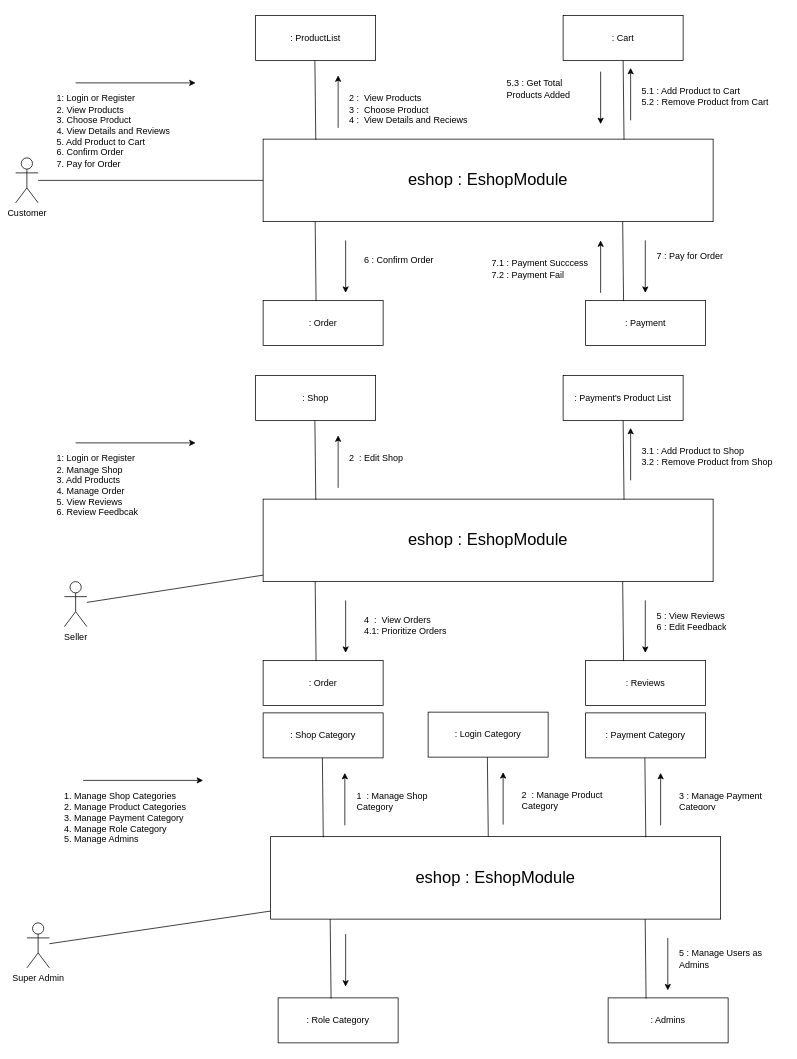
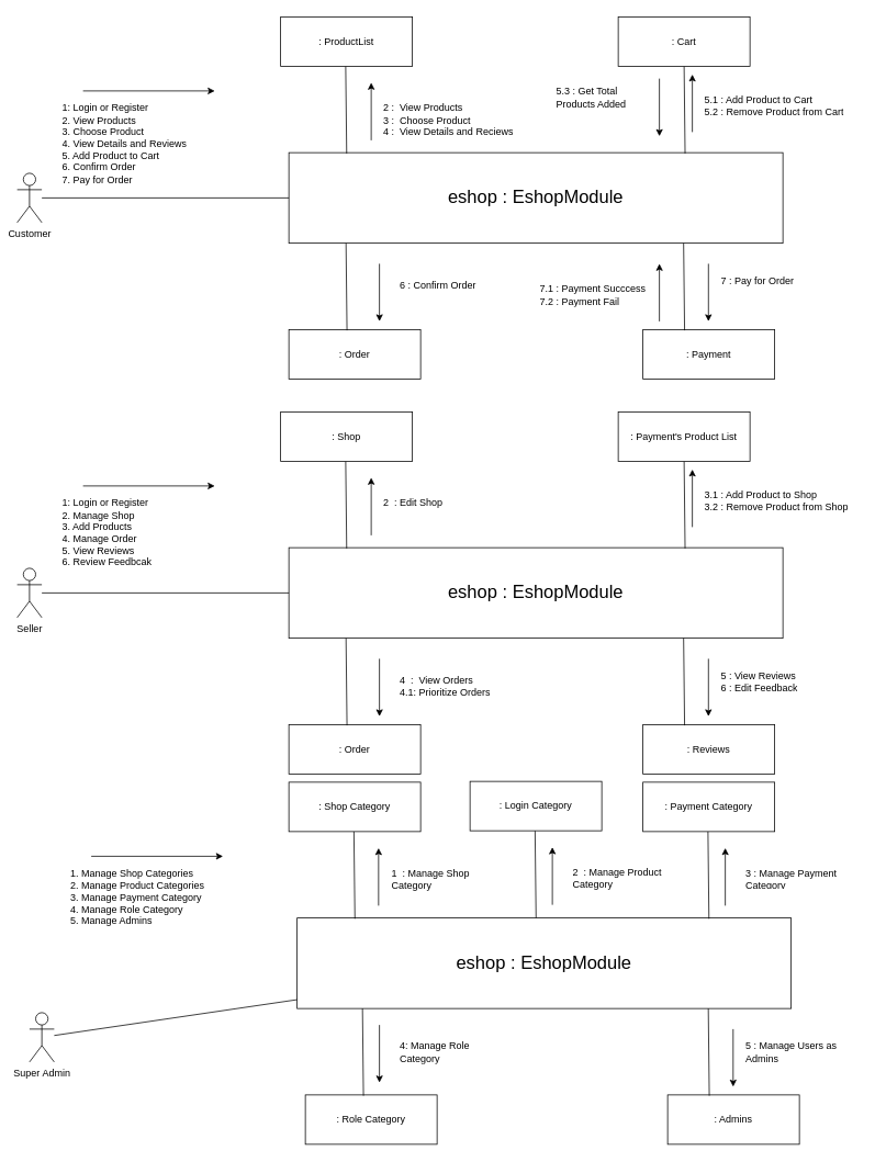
  <mxCell id="0" />
  <mxCell id="1" parent="0" />
  <mxCell id="2" value="Customer" style="shape=umlActor;verticalLabelPosition=bottom;verticalAlign=top;html=1;outlineConnect=0;" vertex="1" parent="1"><mxGeometry x="20" y="210" width="30" height="60" as="geometry" /></mxCell>
  <mxCell id="3" value="&lt;font style=&quot;font-size: 22px;&quot;&gt;eshop : EshopModule&lt;/font&gt;" style="rounded=0;whiteSpace=wrap;html=1;" vertex="1" parent="1"><mxGeometry x="350" y="185" width="600" height="110" as="geometry" /></mxCell>
  <mxCell id="4" value="" style="endArrow=none;html=1;rounded=0;" edge="1" parent="1" source="2" target="3"><mxGeometry width="50" height="50" relative="1" as="geometry"><mxPoint x="430" y="210" as="sourcePoint" /><mxPoint x="480" y="160" as="targetPoint" /></mxGeometry></mxCell>
  <mxCell id="5" value="&lt;div&gt;&lt;br&gt;&lt;/div&gt;&lt;div&gt;1: Login or Register&lt;/div&gt;&lt;div&gt;2. View Products&lt;/div&gt;&lt;div&gt;3. Choose Product&lt;/div&gt;&lt;div&gt;4. View Details and Reviews&lt;/div&gt;&lt;div&gt;5. Add Product to Cart&lt;/div&gt;&lt;div&gt;6. Confirm Order&lt;/div&gt;&lt;div&gt;7. Pay for Order&lt;br&gt;&lt;/div&gt;" style="text;html=1;strokeColor=none;fillColor=none;spacing=5;spacingTop=-20;whiteSpace=wrap;overflow=hidden;rounded=0;" vertex="1" parent="1"><mxGeometry x="70" y="120" width="190" height="120" as="geometry" /></mxCell>
  <mxCell id="6" value="" style="endArrow=classic;html=1;rounded=0;" edge="1" parent="1"><mxGeometry width="50" height="50" relative="1" as="geometry"><mxPoint x="100" y="110" as="sourcePoint" /><mxPoint x="260" y="110" as="targetPoint" /></mxGeometry></mxCell>
  <mxCell id="7" value="" style="endArrow=none;html=1;rounded=0;exitX=0.117;exitY=0.009;exitDx=0;exitDy=0;exitPerimeter=0;" edge="1" parent="1" source="3"><mxGeometry width="50" height="50" relative="1" as="geometry"><mxPoint x="420" y="180" as="sourcePoint" /><mxPoint x="419" y="80" as="targetPoint" /></mxGeometry></mxCell>
  <mxCell id="8" value=": ProductList" style="rounded=0;whiteSpace=wrap;html=1;" vertex="1" parent="1"><mxGeometry x="340" y="20" width="160" height="60" as="geometry" /></mxCell>
  <mxCell id="9" value="" style="endArrow=classic;html=1;rounded=0;" edge="1" parent="1"><mxGeometry width="50" height="50" relative="1" as="geometry"><mxPoint x="450" y="170" as="sourcePoint" /><mxPoint x="450" y="100" as="targetPoint" /></mxGeometry></mxCell>
  <mxCell id="10" value="&lt;div&gt;&lt;br&gt;&lt;/div&gt;2 :&amp;nbsp; View Products&lt;div&gt;3 :&amp;nbsp; Choose Product&lt;/div&gt;&lt;div&gt;4 :&amp;nbsp; View Details and Reciews&lt;/div&gt;" style="text;html=1;strokeColor=none;fillColor=none;spacing=5;spacingTop=-20;whiteSpace=wrap;overflow=hidden;rounded=0;" vertex="1" parent="1"><mxGeometry x="460" y="120" width="170" height="60" as="geometry" /></mxCell>
  <mxCell id="11" value="" style="endArrow=none;html=1;rounded=0;exitX=0.117;exitY=0.009;exitDx=0;exitDy=0;exitPerimeter=0;" edge="1" parent="1"><mxGeometry width="50" height="50" relative="1" as="geometry"><mxPoint x="831.2" y="185.99" as="sourcePoint" /><mxPoint x="830" y="80" as="targetPoint" /></mxGeometry></mxCell>
  <mxCell id="12" value=": Cart" style="rounded=0;whiteSpace=wrap;html=1;" vertex="1" parent="1"><mxGeometry x="750" y="20" width="160" height="60" as="geometry" /></mxCell>
  <mxCell id="13" value="" style="endArrow=classic;html=1;rounded=0;" edge="1" parent="1"><mxGeometry width="50" height="50" relative="1" as="geometry"><mxPoint x="840" y="160" as="sourcePoint" /><mxPoint x="840" y="90" as="targetPoint" /></mxGeometry></mxCell>
  <mxCell id="14" value="&lt;div&gt;&lt;br&gt;&lt;/div&gt;&lt;div&gt;5.1 : Add Product to Cart&lt;/div&gt;&lt;div&gt;5.2 : Remove Product from Cart&lt;/div&gt;" style="text;html=1;strokeColor=none;fillColor=none;spacing=5;spacingTop=-20;whiteSpace=wrap;overflow=hidden;rounded=0;" vertex="1" parent="1"><mxGeometry x="850" y="110" width="190" height="40" as="geometry" /></mxCell>
  <mxCell id="15" value=": Order" style="rounded=0;whiteSpace=wrap;html=1;" vertex="1" parent="1"><mxGeometry x="350" y="400" width="160" height="60" as="geometry" /></mxCell>
  <mxCell id="16" value="" style="endArrow=none;html=1;rounded=0;exitX=0.117;exitY=0.009;exitDx=0;exitDy=0;exitPerimeter=0;" edge="1" parent="1"><mxGeometry width="50" height="50" relative="1" as="geometry"><mxPoint x="420.6" y="400.99" as="sourcePoint" /><mxPoint x="419.4" y="295" as="targetPoint" /></mxGeometry></mxCell>
  <mxCell id="17" value="" style="endArrow=classic;html=1;rounded=0;" edge="1" parent="1"><mxGeometry width="50" height="50" relative="1" as="geometry"><mxPoint x="460" y="320" as="sourcePoint" /><mxPoint x="460" y="390" as="targetPoint" /></mxGeometry></mxCell>
  <mxCell id="18" value="&lt;div&gt;&lt;br&gt;&lt;/div&gt;&lt;div&gt;6 : Confirm Order&lt;/div&gt;" style="text;html=1;strokeColor=none;fillColor=none;spacing=5;spacingTop=-20;whiteSpace=wrap;overflow=hidden;rounded=0;" vertex="1" parent="1"><mxGeometry x="480" y="335" width="120" height="40" as="geometry" /></mxCell>
  <mxCell id="19" value=": Payment" style="rounded=0;whiteSpace=wrap;html=1;" vertex="1" parent="1"><mxGeometry x="780" y="400" width="160" height="60" as="geometry" /></mxCell>
  <mxCell id="20" value="" style="endArrow=none;html=1;rounded=0;exitX=0.117;exitY=0.009;exitDx=0;exitDy=0;exitPerimeter=0;" edge="1" parent="1"><mxGeometry width="50" height="50" relative="1" as="geometry"><mxPoint x="830.6" y="400.99" as="sourcePoint" /><mxPoint x="829.4" y="295" as="targetPoint" /></mxGeometry></mxCell>
  <mxCell id="21" value="" style="endArrow=classic;html=1;rounded=0;" edge="1" parent="1"><mxGeometry width="50" height="50" relative="1" as="geometry"><mxPoint x="859.57" y="320" as="sourcePoint" /><mxPoint x="859.57" y="390" as="targetPoint" /></mxGeometry></mxCell>
  <mxCell id="22" value="&lt;div&gt;&lt;br&gt;&lt;/div&gt;&lt;div&gt;7 : Pay for Order&lt;/div&gt;" style="text;html=1;strokeColor=none;fillColor=none;spacing=5;spacingTop=-20;whiteSpace=wrap;overflow=hidden;rounded=0;" vertex="1" parent="1"><mxGeometry x="870" y="330" width="120" height="40" as="geometry" /></mxCell>
  <mxCell id="23" value="" style="endArrow=classic;html=1;rounded=0;" edge="1" parent="1"><mxGeometry width="50" height="50" relative="1" as="geometry"><mxPoint x="800" y="390" as="sourcePoint" /><mxPoint x="800" y="320" as="targetPoint" /></mxGeometry></mxCell>
  <mxCell id="24" value="&lt;div&gt;&lt;br&gt;&lt;/div&gt;&lt;div&gt;7.1 : Payment Succcess&lt;/div&gt;&lt;div&gt;7.2 : Payment Fail&lt;br&gt;&lt;/div&gt;" style="text;html=1;strokeColor=none;fillColor=none;spacing=5;spacingTop=-20;whiteSpace=wrap;overflow=hidden;rounded=0;" vertex="1" parent="1"><mxGeometry x="650" y="340" width="140" height="40" as="geometry" /></mxCell>
  <mxCell id="25" value="" style="endArrow=classic;html=1;rounded=0;" edge="1" parent="1"><mxGeometry width="50" height="50" relative="1" as="geometry"><mxPoint x="800" y="95" as="sourcePoint" /><mxPoint x="800" y="165" as="targetPoint" /></mxGeometry></mxCell>
  <mxCell id="26" value="&lt;div&gt;&lt;br&gt;&lt;/div&gt;&lt;div&gt;5.3 : Get Total Products Added&lt;br&gt;&lt;/div&gt;" style="text;html=1;strokeColor=none;fillColor=none;spacing=5;spacingTop=-20;whiteSpace=wrap;overflow=hidden;rounded=0;" vertex="1" parent="1"><mxGeometry x="670" y="100" width="120" height="40" as="geometry" /></mxCell>
- <mxCell id="27" value="Seller" style="shape=umlActor;verticalLabelPosition=bottom;verticalAlign=top;html=1;outlineConnect=0;" vertex="1" parent="1"><mxGeometry x="85" y="775" width="30" height="60" as="geometry" /></mxCell>
+ <mxCell id="27" value="Seller" style="shape=umlActor;verticalLabelPosition=bottom;verticalAlign=top;html=1;outlineConnect=0;" vertex="1" parent="1"><mxGeometry x="20" y="690" width="30" height="60" as="geometry" /></mxCell>
  <mxCell id="28" value="&lt;font style=&quot;font-size: 22px;&quot;&gt;eshop : EshopModule&lt;/font&gt;" style="rounded=0;whiteSpace=wrap;html=1;" vertex="1" parent="1"><mxGeometry x="350" y="665" width="600" height="110" as="geometry" /></mxCell>
  <mxCell id="29" value="" style="endArrow=none;html=1;rounded=0;" edge="1" parent="1" source="27" target="28"><mxGeometry width="50" height="50" relative="1" as="geometry"><mxPoint x="430" y="690" as="sourcePoint" /><mxPoint x="480" y="640" as="targetPoint" /></mxGeometry></mxCell>
  <mxCell id="30" value="&lt;div&gt;&lt;br&gt;&lt;/div&gt;&lt;div&gt;1: Login or Register&lt;/div&gt;&lt;div&gt;2.&amp;nbsp;Manage Shop&lt;br&gt;&lt;/div&gt;&lt;div&gt;3. Add Products&lt;br&gt;&lt;/div&gt;&lt;div&gt;4. Manage Order&lt;/div&gt;&lt;div&gt;5. View Reviews&lt;br&gt;&lt;/div&gt;&lt;div&gt;6. Review Feedbcak&lt;br&gt;&lt;/div&gt;&lt;div&gt;&lt;br&gt;&lt;/div&gt;" style="text;html=1;strokeColor=none;fillColor=none;spacing=5;spacingTop=-20;whiteSpace=wrap;overflow=hidden;rounded=0;" vertex="1" parent="1"><mxGeometry x="70" y="600" width="190" height="120" as="geometry" /></mxCell>
  <mxCell id="31" value="" style="endArrow=classic;html=1;rounded=0;" edge="1" parent="1"><mxGeometry width="50" height="50" relative="1" as="geometry"><mxPoint x="100" y="590" as="sourcePoint" /><mxPoint x="260" y="590" as="targetPoint" /></mxGeometry></mxCell>
  <mxCell id="32" value="" style="endArrow=none;html=1;rounded=0;exitX=0.117;exitY=0.009;exitDx=0;exitDy=0;exitPerimeter=0;" edge="1" parent="1" source="28"><mxGeometry width="50" height="50" relative="1" as="geometry"><mxPoint x="420" y="660" as="sourcePoint" /><mxPoint x="419" y="560" as="targetPoint" /></mxGeometry></mxCell>
  <mxCell id="33" value=": Shop" style="rounded=0;whiteSpace=wrap;html=1;" vertex="1" parent="1"><mxGeometry x="340" y="500" width="160" height="60" as="geometry" /></mxCell>
  <mxCell id="34" value="" style="endArrow=classic;html=1;rounded=0;" edge="1" parent="1"><mxGeometry width="50" height="50" relative="1" as="geometry"><mxPoint x="450" y="650" as="sourcePoint" /><mxPoint x="450" y="580" as="targetPoint" /></mxGeometry></mxCell>
  <mxCell id="35" value="&lt;div&gt;&lt;br&gt;&lt;/div&gt;2&amp;nbsp; : Edit Shop&amp;nbsp; " style="text;html=1;strokeColor=none;fillColor=none;spacing=5;spacingTop=-20;whiteSpace=wrap;overflow=hidden;rounded=0;" vertex="1" parent="1"><mxGeometry x="460" y="600" width="90" height="20" as="geometry" /></mxCell>
  <mxCell id="36" value="" style="endArrow=none;html=1;rounded=0;exitX=0.117;exitY=0.009;exitDx=0;exitDy=0;exitPerimeter=0;" edge="1" parent="1"><mxGeometry width="50" height="50" relative="1" as="geometry"><mxPoint x="831.2" y="665.99" as="sourcePoint" /><mxPoint x="830" y="560" as="targetPoint" /></mxGeometry></mxCell>
  <mxCell id="37" value=": Payment's Product List" style="rounded=0;whiteSpace=wrap;html=1;" vertex="1" parent="1"><mxGeometry x="750" y="500" width="160" height="60" as="geometry" /></mxCell>
  <mxCell id="38" value="" style="endArrow=classic;html=1;rounded=0;" edge="1" parent="1"><mxGeometry width="50" height="50" relative="1" as="geometry"><mxPoint x="840" y="640" as="sourcePoint" /><mxPoint x="840" y="570" as="targetPoint" /></mxGeometry></mxCell>
  <mxCell id="39" value="&lt;div&gt;&lt;br&gt;&lt;/div&gt;&lt;div&gt;3.1 : Add Product to Shop&lt;/div&gt;&lt;div&gt;3.2 : Remove Product from Shop&lt;/div&gt;" style="text;html=1;strokeColor=none;fillColor=none;spacing=5;spacingTop=-20;whiteSpace=wrap;overflow=hidden;rounded=0;" vertex="1" parent="1"><mxGeometry x="850" y="590" width="190" height="40" as="geometry" /></mxCell>
  <mxCell id="40" value=": Order" style="rounded=0;whiteSpace=wrap;html=1;" vertex="1" parent="1"><mxGeometry x="350" y="880" width="160" height="60" as="geometry" /></mxCell>
  <mxCell id="41" value="" style="endArrow=none;html=1;rounded=0;exitX=0.117;exitY=0.009;exitDx=0;exitDy=0;exitPerimeter=0;" edge="1" parent="1"><mxGeometry width="50" height="50" relative="1" as="geometry"><mxPoint x="420.6" y="880.99" as="sourcePoint" /><mxPoint x="419.4" y="775" as="targetPoint" /></mxGeometry></mxCell>
  <mxCell id="42" value="" style="endArrow=classic;html=1;rounded=0;" edge="1" parent="1"><mxGeometry width="50" height="50" relative="1" as="geometry"><mxPoint x="460" y="800" as="sourcePoint" /><mxPoint x="460" y="870" as="targetPoint" /></mxGeometry></mxCell>
  <mxCell id="43" value="&lt;div&gt;&lt;br&gt;&lt;/div&gt;&lt;div&gt;4&amp;nbsp; :&amp;nbsp; View Orders&lt;/div&gt;&lt;div&gt;4.1: Prioritize Orders&lt;br&gt;&lt;/div&gt;" style="text;html=1;strokeColor=none;fillColor=none;spacing=5;spacingTop=-20;whiteSpace=wrap;overflow=hidden;rounded=0;" vertex="1" parent="1"><mxGeometry x="480" y="815" width="120" height="40" as="geometry" /></mxCell>
  <mxCell id="44" value=": Reviews" style="rounded=0;whiteSpace=wrap;html=1;" vertex="1" parent="1"><mxGeometry x="780" y="880" width="160" height="60" as="geometry" /></mxCell>
  <mxCell id="45" value="" style="endArrow=none;html=1;rounded=0;exitX=0.117;exitY=0.009;exitDx=0;exitDy=0;exitPerimeter=0;" edge="1" parent="1"><mxGeometry width="50" height="50" relative="1" as="geometry"><mxPoint x="830.6" y="880.99" as="sourcePoint" /><mxPoint x="829.4" y="775" as="targetPoint" /></mxGeometry></mxCell>
  <mxCell id="46" value="" style="endArrow=classic;html=1;rounded=0;" edge="1" parent="1"><mxGeometry width="50" height="50" relative="1" as="geometry"><mxPoint x="859.57" y="800" as="sourcePoint" /><mxPoint x="859.57" y="870" as="targetPoint" /></mxGeometry></mxCell>
  <mxCell id="47" value="&lt;div&gt;&lt;br&gt;&lt;/div&gt;&lt;div&gt;5 : View Reviews&lt;/div&gt;&lt;div&gt;6 : Edit Feedback &lt;br&gt;&lt;/div&gt;" style="text;html=1;strokeColor=none;fillColor=none;spacing=5;spacingTop=-20;whiteSpace=wrap;overflow=hidden;rounded=0;" vertex="1" parent="1"><mxGeometry x="870" y="810" width="120" height="40" as="geometry" /></mxCell>
  <mxCell id="48" value="Super Admin" style="shape=umlActor;verticalLabelPosition=bottom;verticalAlign=top;html=1;outlineConnect=0;" vertex="1" parent="1"><mxGeometry x="35" y="1230" width="30" height="60" as="geometry" /></mxCell>
  <mxCell id="49" value="&lt;font style=&quot;font-size: 22px;&quot;&gt;eshop : EshopModule&lt;/font&gt;" style="rounded=0;whiteSpace=wrap;html=1;" vertex="1" parent="1"><mxGeometry x="360" y="1115" width="600" height="110" as="geometry" /></mxCell>
  <mxCell id="50" value="" style="endArrow=none;html=1;rounded=0;" edge="1" parent="1" source="48" target="49"><mxGeometry width="50" height="50" relative="1" as="geometry"><mxPoint x="440" y="1140" as="sourcePoint" /><mxPoint x="490" y="1090" as="targetPoint" /></mxGeometry></mxCell>
  <mxCell id="51" value="&lt;div&gt;&lt;br&gt;&lt;/div&gt;1.&amp;nbsp;Manage Shop Categories&lt;br&gt;&lt;div&gt;2. Manage Product Categories&lt;/div&gt;&lt;div&gt;3. Manage Payment Category&lt;br&gt;&lt;/div&gt;&lt;div&gt;4. Manage Role Category&lt;br&gt;&lt;/div&gt;&lt;div&gt;5. Manage Admins&lt;/div&gt;&lt;div&gt;&lt;br&gt;&lt;/div&gt;" style="text;html=1;strokeColor=none;fillColor=none;spacing=5;spacingTop=-20;whiteSpace=wrap;overflow=hidden;rounded=0;" vertex="1" parent="1"><mxGeometry x="80" y="1050" width="190" height="120" as="geometry" /></mxCell>
  <mxCell id="52" value="" style="endArrow=classic;html=1;rounded=0;" edge="1" parent="1"><mxGeometry width="50" height="50" relative="1" as="geometry"><mxPoint x="110" y="1040" as="sourcePoint" /><mxPoint x="270" y="1040" as="targetPoint" /></mxGeometry></mxCell>
  <mxCell id="53" value="" style="endArrow=none;html=1;rounded=0;exitX=0.117;exitY=0.009;exitDx=0;exitDy=0;exitPerimeter=0;" edge="1" parent="1"><mxGeometry width="50" height="50" relative="1" as="geometry"><mxPoint x="430.2" y="1115.99" as="sourcePoint" /><mxPoint x="429" y="1010" as="targetPoint" /></mxGeometry></mxCell>
  <mxCell id="54" value=": Shop Category" style="rounded=0;whiteSpace=wrap;html=1;" vertex="1" parent="1"><mxGeometry x="350" y="950" width="160" height="60" as="geometry" /></mxCell>
  <mxCell id="55" value="&lt;div&gt;&lt;br&gt;&lt;/div&gt;1&amp;nbsp; : Manage Shop Category " style="text;html=1;strokeColor=none;fillColor=none;spacing=5;spacingTop=-20;whiteSpace=wrap;overflow=hidden;rounded=0;" vertex="1" parent="1"><mxGeometry x="470" y="1050" width="120" height="40" as="geometry" /></mxCell>
  <mxCell id="56" value="" style="endArrow=none;html=1;rounded=0;exitX=0.117;exitY=0.009;exitDx=0;exitDy=0;exitPerimeter=0;" edge="1" parent="1"><mxGeometry width="50" height="50" relative="1" as="geometry"><mxPoint x="860.2" y="1115.99" as="sourcePoint" /><mxPoint x="859" y="1010" as="targetPoint" /></mxGeometry></mxCell>
  <mxCell id="57" value=": Payment Category" style="rounded=0;whiteSpace=wrap;html=1;" vertex="1" parent="1"><mxGeometry x="780" y="950" width="160" height="60" as="geometry" /></mxCell>
  <mxCell id="58" value="&lt;div&gt;&lt;br&gt;&lt;/div&gt;&lt;div&gt;3 : Manage Payment Category&lt;/div&gt;" style="text;html=1;strokeColor=none;fillColor=none;spacing=5;spacingTop=-20;whiteSpace=wrap;overflow=hidden;rounded=0;" vertex="1" parent="1"><mxGeometry x="900" y="1050" width="120" height="30" as="geometry" /></mxCell>
  <mxCell id="59" value="" style="endArrow=classic;html=1;rounded=0;" edge="1" parent="1"><mxGeometry width="50" height="50" relative="1" as="geometry"><mxPoint x="458.95" y="1100" as="sourcePoint" /><mxPoint x="458.95" y="1030" as="targetPoint" /></mxGeometry></mxCell>
  <mxCell id="60" value="" style="endArrow=classic;html=1;rounded=0;" edge="1" parent="1"><mxGeometry width="50" height="50" relative="1" as="geometry"><mxPoint x="880" y="1100" as="sourcePoint" /><mxPoint x="880" y="1030" as="targetPoint" /></mxGeometry></mxCell>
  <mxCell id="61" value=": Admins" style="rounded=0;whiteSpace=wrap;html=1;" vertex="1" parent="1"><mxGeometry x="810" y="1330" width="160" height="60" as="geometry" /></mxCell>
  <mxCell id="62" value="" style="endArrow=none;html=1;rounded=0;exitX=0.117;exitY=0.009;exitDx=0;exitDy=0;exitPerimeter=0;" edge="1" parent="1"><mxGeometry width="50" height="50" relative="1" as="geometry"><mxPoint x="860.6" y="1330.99" as="sourcePoint" /><mxPoint x="859.4" y="1225" as="targetPoint" /></mxGeometry></mxCell>
  <mxCell id="63" value="" style="endArrow=classic;html=1;rounded=0;" edge="1" parent="1"><mxGeometry width="50" height="50" relative="1" as="geometry"><mxPoint x="889.57" y="1250" as="sourcePoint" /><mxPoint x="889.57" y="1320" as="targetPoint" /></mxGeometry></mxCell>
  <mxCell id="64" value="&lt;div&gt;&lt;br&gt;&lt;/div&gt;&lt;div&gt;5 : Manage Users as Admins&lt;br&gt;&lt;/div&gt;" style="text;html=1;strokeColor=none;fillColor=none;spacing=5;spacingTop=-20;whiteSpace=wrap;overflow=hidden;rounded=0;" vertex="1" parent="1"><mxGeometry x="900" y="1260" width="120" height="40" as="geometry" /></mxCell>
  <mxCell id="65" value=": Role Category" style="rounded=0;whiteSpace=wrap;html=1;" vertex="1" parent="1"><mxGeometry x="370" y="1330" width="160" height="60" as="geometry" /></mxCell>
  <mxCell id="66" value="" style="endArrow=none;html=1;rounded=0;exitX=0.117;exitY=0.009;exitDx=0;exitDy=0;exitPerimeter=0;" edge="1" parent="1"><mxGeometry width="50" height="50" relative="1" as="geometry"><mxPoint x="440.6" y="1330.99" as="sourcePoint" /><mxPoint x="439.4" y="1225" as="targetPoint" /></mxGeometry></mxCell>
  <mxCell id="67" value="" style="endArrow=classic;html=1;rounded=0;" edge="1" parent="1"><mxGeometry width="50" height="50" relative="1" as="geometry"><mxPoint x="460" y="1245" as="sourcePoint" /><mxPoint x="460" y="1315" as="targetPoint" /></mxGeometry></mxCell>
+ <mxCell id="68" value="&lt;div&gt;&lt;br&gt;&lt;/div&gt;&lt;div&gt;4: Manage Role Category&lt;br&gt;&lt;/div&gt;" style="text;html=1;strokeColor=none;fillColor=none;spacing=5;spacingTop=-20;whiteSpace=wrap;overflow=hidden;rounded=0;" vertex="1" parent="1"><mxGeometry x="480" y="1260" width="120" height="40" as="geometry" /></mxCell>
  <mxCell id="69" value="" style="endArrow=none;html=1;rounded=0;exitX=0.117;exitY=0.009;exitDx=0;exitDy=0;exitPerimeter=0;" edge="1" parent="1"><mxGeometry width="50" height="50" relative="1" as="geometry"><mxPoint x="650.2" y="1115" as="sourcePoint" /><mxPoint x="649" y="1009.01" as="targetPoint" /></mxGeometry></mxCell>
  <mxCell id="70" value=": Login Category" style="rounded=0;whiteSpace=wrap;html=1;" vertex="1" parent="1"><mxGeometry x="570" y="949.01" width="160" height="60" as="geometry" /></mxCell>
  <mxCell id="71" value="&lt;div&gt;&lt;br&gt;&lt;/div&gt;2&amp;nbsp; : Manage Product Category " style="text;html=1;strokeColor=none;fillColor=none;spacing=5;spacingTop=-20;whiteSpace=wrap;overflow=hidden;rounded=0;" vertex="1" parent="1"><mxGeometry x="690" y="1049.01" width="130" height="40.99" as="geometry" /></mxCell>
  <mxCell id="72" value="" style="endArrow=classic;html=1;rounded=0;" edge="1" parent="1"><mxGeometry width="50" height="50" relative="1" as="geometry"><mxPoint x="670" y="1099.01" as="sourcePoint" /><mxPoint x="670" y="1029.01" as="targetPoint" /></mxGeometry></mxCell>
